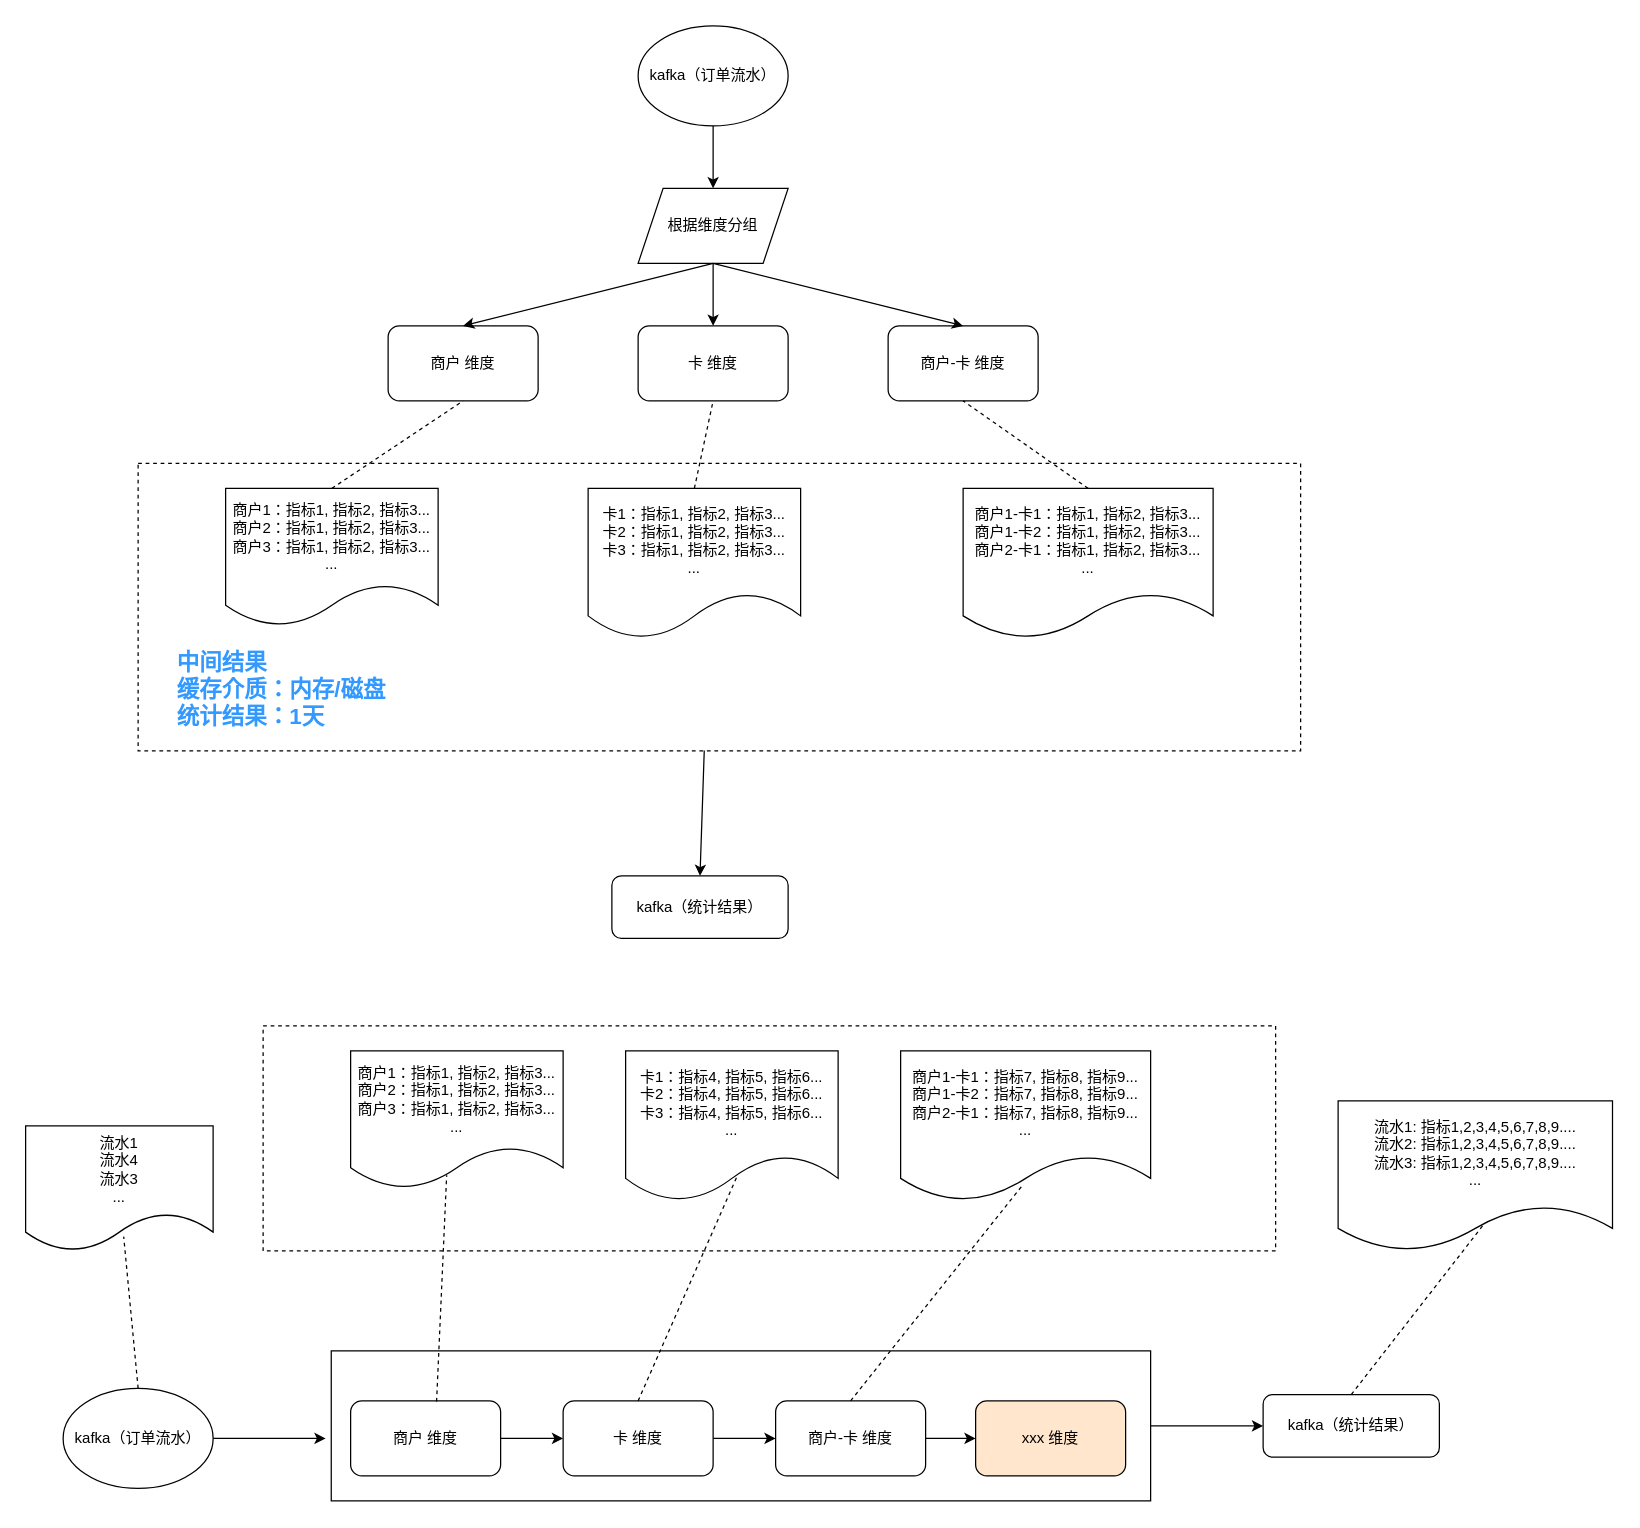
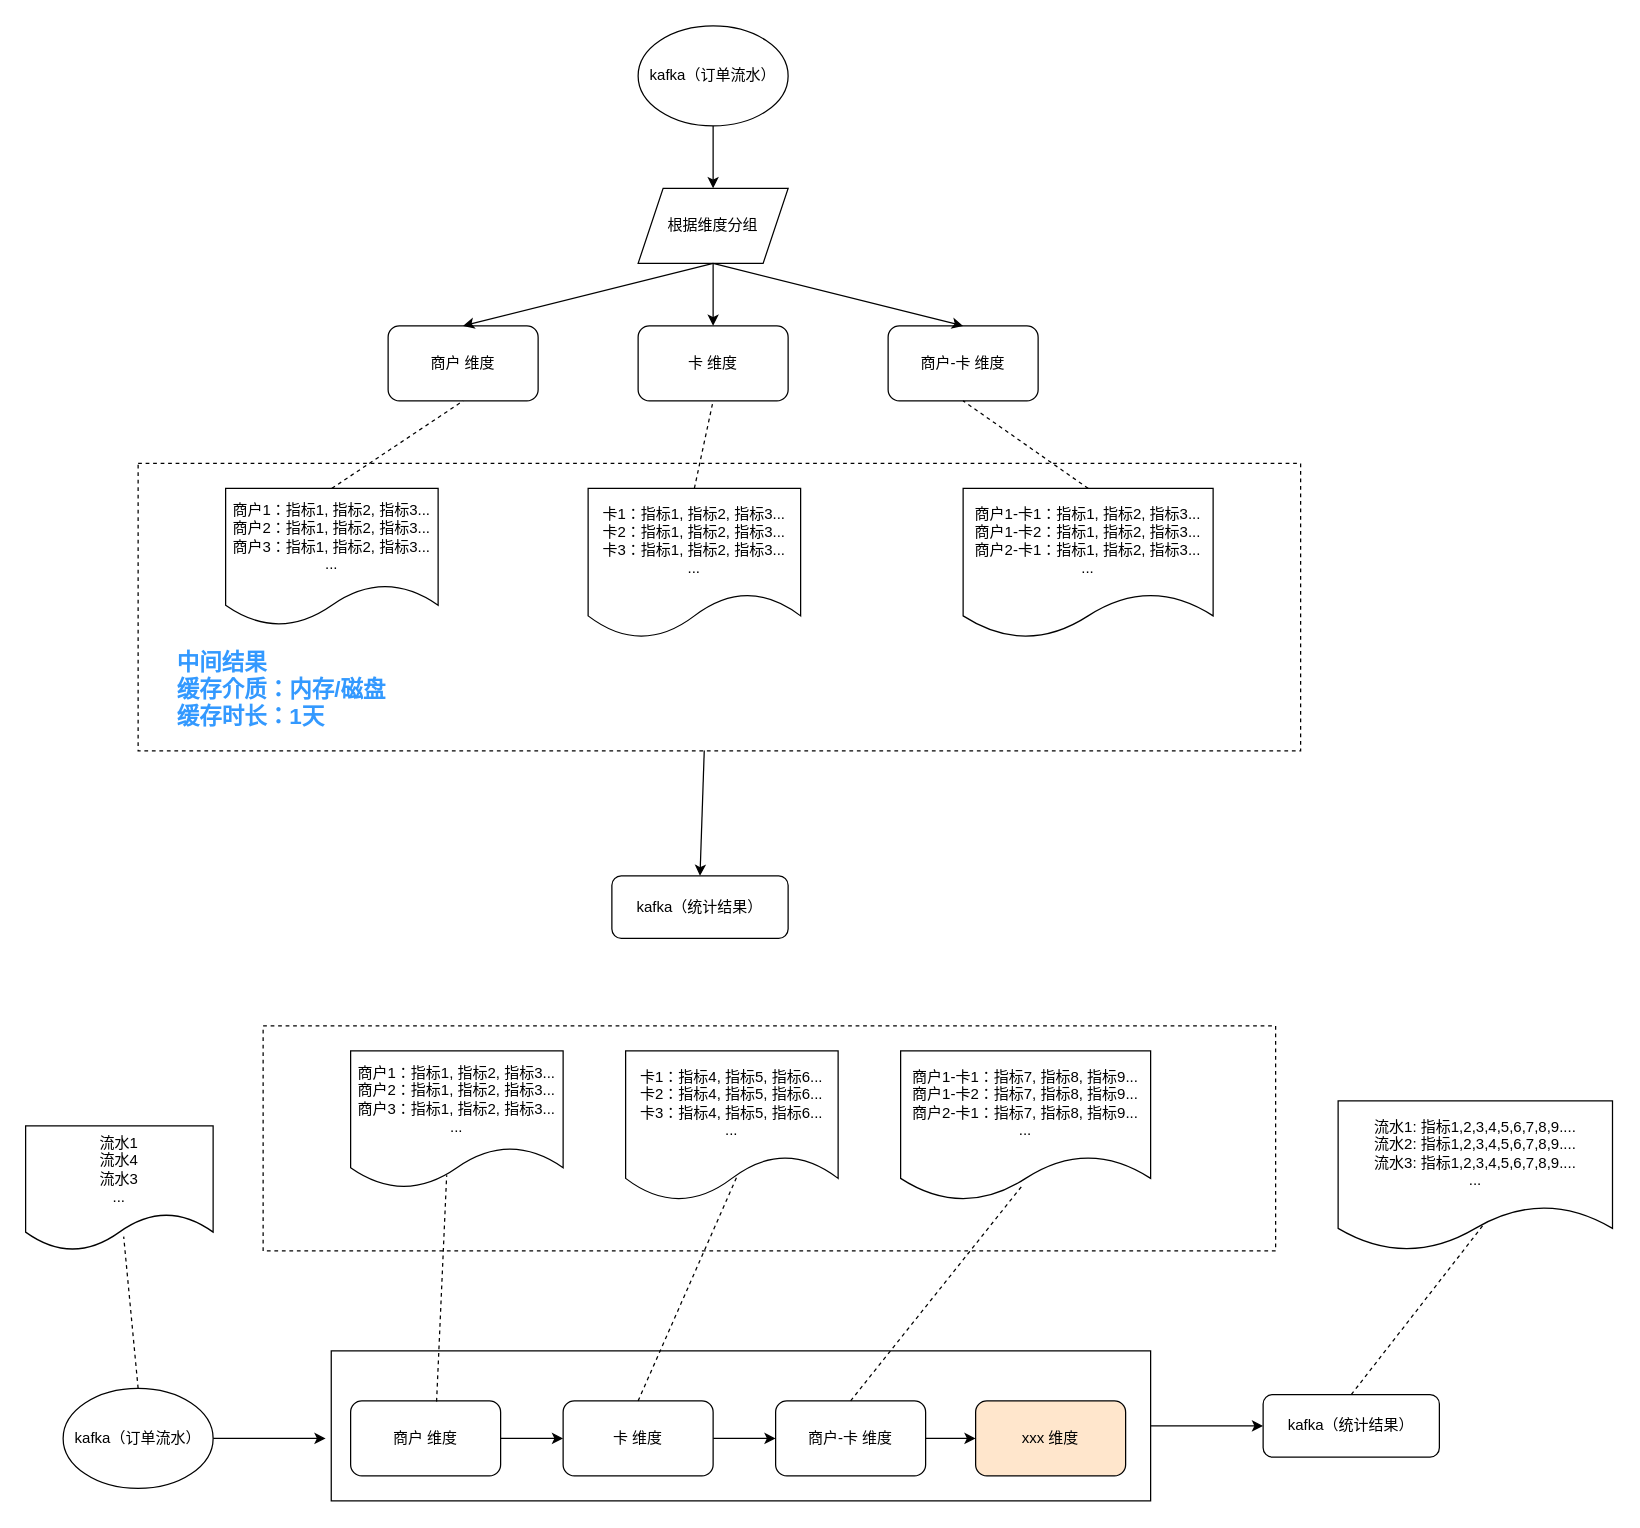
  <mxCell id="0" />
  <mxCell id="1" parent="0" />
  <mxCell id="2" value="kafka（订单流水）" style="ellipse;whiteSpace=wrap;html=1;" parent="1" vertex="1"><mxGeometry x="510" y="20" width="120" height="80" as="geometry" /></mxCell>
  <mxCell id="3" value="" style="rounded=0;whiteSpace=wrap;html=1;dashed=1;align=left;" parent="1" vertex="1"><mxGeometry x="110" y="370" width="930" height="230" as="geometry" /></mxCell>
  <mxCell id="4" value="根据维度分组" style="shape=parallelogram;perimeter=parallelogramPerimeter;whiteSpace=wrap;html=1;fixedSize=1;" parent="1" vertex="1"><mxGeometry x="510" y="150" width="120" height="60" as="geometry" /></mxCell>
  <mxCell id="5" value="商户 维度" style="rounded=1;whiteSpace=wrap;html=1;" parent="1" vertex="1"><mxGeometry x="310" y="260" width="120" height="60" as="geometry" /></mxCell>
  <mxCell id="6" value="卡 维度" style="rounded=1;whiteSpace=wrap;html=1;" parent="1" vertex="1"><mxGeometry x="510" y="260" width="120" height="60" as="geometry" /></mxCell>
  <mxCell id="7" value="商户-卡 维度" style="rounded=1;whiteSpace=wrap;html=1;" parent="1" vertex="1"><mxGeometry x="710" y="260" width="120" height="60" as="geometry" /></mxCell>
  <mxCell id="8" value="" style="endArrow=classic;html=1;rounded=0;exitX=0.5;exitY=1;exitDx=0;exitDy=0;entryX=0.5;entryY=0;entryDx=0;entryDy=0;" parent="1" source="2" target="4" edge="1"><mxGeometry width="50" height="50" relative="1" as="geometry"><mxPoint x="530" y="220" as="sourcePoint" /><mxPoint x="420" y="160" as="targetPoint" /></mxGeometry></mxCell>
  <mxCell id="9" value="" style="endArrow=classic;html=1;rounded=0;exitX=0.5;exitY=1;exitDx=0;exitDy=0;entryX=0.5;entryY=0;entryDx=0;entryDy=0;" parent="1" source="4" target="5" edge="1"><mxGeometry width="50" height="50" relative="1" as="geometry"><mxPoint x="390" y="220" as="sourcePoint" /><mxPoint x="440" y="170" as="targetPoint" /></mxGeometry></mxCell>
  <mxCell id="10" value="" style="endArrow=classic;html=1;rounded=0;exitX=0.5;exitY=1;exitDx=0;exitDy=0;" parent="1" source="4" target="6" edge="1"><mxGeometry width="50" height="50" relative="1" as="geometry"><mxPoint x="370" y="200" as="sourcePoint" /><mxPoint x="420" y="150" as="targetPoint" /></mxGeometry></mxCell>
  <mxCell id="11" value="" style="endArrow=classic;html=1;rounded=0;exitX=0.5;exitY=1;exitDx=0;exitDy=0;entryX=0.5;entryY=0;entryDx=0;entryDy=0;" parent="1" source="4" target="7" edge="1"><mxGeometry width="50" height="50" relative="1" as="geometry"><mxPoint x="340" y="180" as="sourcePoint" /><mxPoint x="390" y="130" as="targetPoint" /></mxGeometry></mxCell>
  <mxCell id="12" value="商户1：指标1, 指标2, 指标3...&lt;br&gt;商户2：指标1, 指标2, 指标3...&lt;br&gt;商户3：指标1, 指标2, 指标3...&lt;br&gt;..." style="shape=document;whiteSpace=wrap;html=1;boundedLbl=1;" parent="1" vertex="1"><mxGeometry x="180" y="390" width="170" height="110" as="geometry" /></mxCell>
  <mxCell id="13" value="卡1：指标1, 指标2, 指标3...&lt;br&gt;卡2：指标1, 指标2, 指标3...&lt;br&gt;卡3：指标1, 指标2, 指标3...&lt;br&gt;..." style="shape=document;whiteSpace=wrap;html=1;boundedLbl=1;" parent="1" vertex="1"><mxGeometry x="470" y="390" width="170" height="120" as="geometry" /></mxCell>
  <mxCell id="14" value="商户1-卡1：指标1, 指标2, 指标3...&lt;br&gt;商户1-卡2：指标1, 指标2, 指标3...&lt;br&gt;商户2-卡1：指标1, 指标2, 指标3...&lt;br&gt;..." style="shape=document;whiteSpace=wrap;html=1;boundedLbl=1;" parent="1" vertex="1"><mxGeometry x="770" y="390" width="200" height="120" as="geometry" /></mxCell>
  <mxCell id="15" value="" style="endArrow=none;dashed=1;html=1;rounded=0;entryX=0.5;entryY=1;entryDx=0;entryDy=0;exitX=0.5;exitY=0;exitDx=0;exitDy=0;" parent="1" source="12" target="5" edge="1"><mxGeometry width="50" height="50" relative="1" as="geometry"><mxPoint x="550" y="410" as="sourcePoint" /><mxPoint x="600" y="360" as="targetPoint" /></mxGeometry></mxCell>
  <mxCell id="16" value="" style="endArrow=none;dashed=1;html=1;rounded=0;entryX=0.5;entryY=1;entryDx=0;entryDy=0;exitX=0.5;exitY=0;exitDx=0;exitDy=0;" parent="1" source="13" target="6" edge="1"><mxGeometry width="50" height="50" relative="1" as="geometry"><mxPoint x="502.5" y="400" as="sourcePoint" /><mxPoint x="607.5" y="330" as="targetPoint" /></mxGeometry></mxCell>
  <mxCell id="17" value="" style="endArrow=none;dashed=1;html=1;rounded=0;entryX=0.5;entryY=1;entryDx=0;entryDy=0;exitX=0.5;exitY=0;exitDx=0;exitDy=0;" parent="1" source="14" target="7" edge="1"><mxGeometry width="50" height="50" relative="1" as="geometry"><mxPoint x="285" y="410" as="sourcePoint" /><mxPoint x="390" y="340" as="targetPoint" /></mxGeometry></mxCell>
- <mxCell id="18" value="&lt;font color=&quot;#3399ff&quot;&gt;&lt;br&gt;&lt;/font&gt;&lt;div style=&quot;text-align: left&quot;&gt;&lt;span style=&quot;font-size: 18px ; font-weight: 700&quot;&gt;&lt;font color=&quot;#3399ff&quot;&gt;中间结果&lt;/font&gt;&lt;/span&gt;&lt;/div&gt;&lt;span style=&quot;font-size: 18px ; font-weight: 700&quot;&gt;&lt;div style=&quot;text-align: left&quot;&gt;&lt;span&gt;&lt;font color=&quot;#3399ff&quot;&gt;缓存介质：内存/磁盘&lt;/font&gt;&lt;/span&gt;&lt;/div&gt;&lt;div style=&quot;text-align: left&quot;&gt;&lt;span&gt;&lt;font color=&quot;#3399ff&quot;&gt;统计结果：1天&lt;/font&gt;&lt;/span&gt;&lt;/div&gt;&lt;br&gt;&lt;/span&gt;" style="rounded=0;whiteSpace=wrap;html=1;dashed=1;strokeColor=#FFFFFF;" parent="1" vertex="1"><mxGeometry x="120" y="520" width="210" height="70" as="geometry" /></mxCell>
+ <mxCell id="18" value="&lt;font color=&quot;#3399ff&quot;&gt;&lt;br&gt;&lt;/font&gt;&lt;div style=&quot;text-align: left&quot;&gt;&lt;span style=&quot;font-size: 18px ; font-weight: 700&quot;&gt;&lt;font color=&quot;#3399ff&quot;&gt;中间结果&lt;/font&gt;&lt;/span&gt;&lt;/div&gt;&lt;span style=&quot;font-size: 18px ; font-weight: 700&quot;&gt;&lt;div style=&quot;text-align: left&quot;&gt;&lt;span&gt;&lt;font color=&quot;#3399ff&quot;&gt;缓存介质：内存/磁盘&lt;/font&gt;&lt;/span&gt;&lt;/div&gt;&lt;div style=&quot;text-align: left&quot;&gt;&lt;span&gt;&lt;font color=&quot;#3399ff&quot;&gt;缓存时长：1天&lt;/font&gt;&lt;/span&gt;&lt;/div&gt;&lt;br&gt;&lt;/span&gt;" style="rounded=0;whiteSpace=wrap;html=1;dashed=1;strokeColor=#FFFFFF;" parent="1" vertex="1"><mxGeometry x="120" y="520" width="210" height="70" as="geometry" /></mxCell>
  <mxCell id="19" value="&lt;font color=&quot;#000000&quot;&gt;kafka（&lt;/font&gt;&lt;span style=&quot;color: rgb(0 , 0 , 0)&quot;&gt;统计结果&lt;/span&gt;&lt;font color=&quot;#000000&quot;&gt;）&lt;/font&gt;" style="rounded=1;whiteSpace=wrap;html=1;fontColor=#3399FF;strokeColor=#000000;" parent="1" vertex="1"><mxGeometry x="489" y="700" width="141" height="50" as="geometry" /></mxCell>
  <mxCell id="20" value="" style="endArrow=classic;html=1;rounded=0;fontColor=#000000;exitX=0.487;exitY=0.999;exitDx=0;exitDy=0;exitPerimeter=0;entryX=0.5;entryY=0;entryDx=0;entryDy=0;" parent="1" source="3" target="19" edge="1"><mxGeometry width="50" height="50" relative="1" as="geometry"><mxPoint x="550" y="530" as="sourcePoint" /><mxPoint x="600" y="480" as="targetPoint" /></mxGeometry></mxCell>
  <mxCell id="21" style="edgeStyle=orthogonalEdgeStyle;rounded=0;orthogonalLoop=1;jettySize=auto;html=1;exitX=1;exitY=0.5;exitDx=0;exitDy=0;" parent="1" source="22" edge="1"><mxGeometry relative="1" as="geometry"><mxPoint x="260" y="1150" as="targetPoint" /></mxGeometry></mxCell>
  <mxCell id="22" value="kafka（订单流水）" style="ellipse;whiteSpace=wrap;html=1;" parent="1" vertex="1"><mxGeometry x="50" y="1110" width="120" height="80" as="geometry" /></mxCell>
  <mxCell id="23" style="edgeStyle=orthogonalEdgeStyle;rounded=0;orthogonalLoop=1;jettySize=auto;html=1;exitX=1;exitY=0.5;exitDx=0;exitDy=0;entryX=0;entryY=0.5;entryDx=0;entryDy=0;" parent="1" source="24" target="39" edge="1"><mxGeometry relative="1" as="geometry" /></mxCell>
  <mxCell id="24" value="" style="rounded=0;whiteSpace=wrap;html=1;" parent="1" vertex="1"><mxGeometry x="264.5" y="1080" width="655.5" height="120" as="geometry" /></mxCell>
  <mxCell id="25" style="edgeStyle=orthogonalEdgeStyle;rounded=0;orthogonalLoop=1;jettySize=auto;html=1;exitX=1;exitY=0.5;exitDx=0;exitDy=0;entryX=0;entryY=0.5;entryDx=0;entryDy=0;" parent="1" source="26" target="28" edge="1"><mxGeometry relative="1" as="geometry" /></mxCell>
  <mxCell id="26" value="商户 维度" style="rounded=1;whiteSpace=wrap;html=1;" parent="1" vertex="1"><mxGeometry x="280" y="1120" width="120" height="60" as="geometry" /></mxCell>
  <mxCell id="27" style="edgeStyle=orthogonalEdgeStyle;rounded=0;orthogonalLoop=1;jettySize=auto;html=1;exitX=1;exitY=0.5;exitDx=0;exitDy=0;entryX=0;entryY=0.5;entryDx=0;entryDy=0;" parent="1" source="28" target="30" edge="1"><mxGeometry relative="1" as="geometry" /></mxCell>
  <mxCell id="28" value="卡 维度" style="rounded=1;whiteSpace=wrap;html=1;" parent="1" vertex="1"><mxGeometry x="450" y="1120" width="120" height="60" as="geometry" /></mxCell>
  <mxCell id="29" style="edgeStyle=orthogonalEdgeStyle;rounded=0;orthogonalLoop=1;jettySize=auto;html=1;exitX=1;exitY=0.5;exitDx=0;exitDy=0;entryX=0;entryY=0.5;entryDx=0;entryDy=0;" parent="1" source="30" target="31" edge="1"><mxGeometry relative="1" as="geometry" /></mxCell>
  <mxCell id="30" value="商户-卡 维度" style="rounded=1;whiteSpace=wrap;html=1;" parent="1" vertex="1"><mxGeometry x="620" y="1120" width="120" height="60" as="geometry" /></mxCell>
  <mxCell id="31" value="xxx 维度" style="rounded=1;whiteSpace=wrap;html=1;fillColor=#ffe6cc;" parent="1" vertex="1"><mxGeometry x="780" y="1120" width="120" height="60" as="geometry" /></mxCell>
  <mxCell id="32" value="" style="rounded=0;whiteSpace=wrap;html=1;dashed=1;align=left;" parent="1" vertex="1"><mxGeometry x="210" y="820" width="810" height="180" as="geometry" /></mxCell>
  <mxCell id="33" value="商户1：指标1, 指标2, 指标3...&lt;br&gt;商户2：指标1, 指标2, 指标3...&lt;br&gt;商户3：指标1, 指标2, 指标3...&lt;br&gt;..." style="shape=document;whiteSpace=wrap;html=1;boundedLbl=1;" parent="1" vertex="1"><mxGeometry x="280" y="840" width="170" height="110" as="geometry" /></mxCell>
  <mxCell id="34" value="卡1：指标4, 指标5, 指标6...&lt;br&gt;卡2：指标4, 指标5, 指标6...&lt;br&gt;卡3：指标4, 指标5, 指标6...&lt;br&gt;..." style="shape=document;whiteSpace=wrap;html=1;boundedLbl=1;" parent="1" vertex="1"><mxGeometry x="500" y="840" width="170" height="120" as="geometry" /></mxCell>
  <mxCell id="35" value="商户1-卡1：指标7, 指标8, 指标9...&lt;br&gt;商户1-卡2：指标7, 指标8, 指标9...&lt;br&gt;商户2-卡1：指标7, 指标8, 指标9...&lt;br&gt;..." style="shape=document;whiteSpace=wrap;html=1;boundedLbl=1;" parent="1" vertex="1"><mxGeometry x="720" y="840" width="200" height="120" as="geometry" /></mxCell>
  <mxCell id="36" value="" style="endArrow=none;dashed=1;html=1;rounded=0;entryX=0.452;entryY=0.904;entryDx=0;entryDy=0;exitX=0.573;exitY=0.01;exitDx=0;exitDy=0;exitPerimeter=0;entryPerimeter=0;" parent="1" source="26" target="33" edge="1"><mxGeometry width="50" height="50" relative="1" as="geometry"><mxPoint x="345" y="710" as="sourcePoint" /><mxPoint x="450" y="640" as="targetPoint" /></mxGeometry></mxCell>
  <mxCell id="37" value="" style="endArrow=none;dashed=1;html=1;rounded=0;entryX=0.527;entryY=0.828;entryDx=0;entryDy=0;exitX=0.5;exitY=0;exitDx=0;exitDy=0;entryPerimeter=0;" parent="1" source="28" target="34" edge="1"><mxGeometry width="50" height="50" relative="1" as="geometry"><mxPoint x="538.21" y="1110" as="sourcePoint" /><mxPoint x="646.29" y="898.84" as="targetPoint" /></mxGeometry></mxCell>
  <mxCell id="38" value="" style="endArrow=none;dashed=1;html=1;rounded=0;entryX=0.488;entryY=0.895;entryDx=0;entryDy=0;exitX=0.5;exitY=0;exitDx=0;exitDy=0;entryPerimeter=0;" parent="1" source="30" target="35" edge="1"><mxGeometry width="50" height="50" relative="1" as="geometry"><mxPoint x="520" y="1130" as="sourcePoint" /><mxPoint x="699.59" y="919.36" as="targetPoint" /></mxGeometry></mxCell>
  <mxCell id="39" value="&lt;font color=&quot;#000000&quot;&gt;kafka（&lt;/font&gt;&lt;span style=&quot;color: rgb(0 , 0 , 0)&quot;&gt;统计结果&lt;/span&gt;&lt;font color=&quot;#000000&quot;&gt;）&lt;/font&gt;" style="rounded=1;whiteSpace=wrap;html=1;fontColor=#3399FF;strokeColor=#000000;" parent="1" vertex="1"><mxGeometry x="1010" y="1115" width="141" height="50" as="geometry" /></mxCell>
  <mxCell id="40" value="流水1: 指标1,2,3,4,5,6,7,8,9....&lt;br&gt;流水2: 指标1,2,3,4,5,6,7,8,9....&lt;br&gt;流水3: 指标1,2,3,4,5,6,7,8,9....&lt;br&gt;..." style="shape=document;whiteSpace=wrap;html=1;boundedLbl=1;" vertex="1" parent="1"><mxGeometry x="1070" y="880" width="219.5" height="120" as="geometry" /></mxCell>
  <mxCell id="41" value="" style="endArrow=none;dashed=1;html=1;rounded=0;entryX=0.53;entryY=0.825;entryDx=0;entryDy=0;exitX=0.5;exitY=0;exitDx=0;exitDy=0;entryPerimeter=0;" edge="1" parent="1" source="39" target="40"><mxGeometry width="50" height="50" relative="1" as="geometry"><mxPoint x="690" y="1130" as="sourcePoint" /><mxPoint x="827.6" y="957.4" as="targetPoint" /></mxGeometry></mxCell>
  <mxCell id="42" value="流水1&lt;br&gt;流水4&lt;br&gt;流水3&lt;br&gt;..." style="shape=document;whiteSpace=wrap;html=1;boundedLbl=1;" vertex="1" parent="1"><mxGeometry x="20" y="900" width="150" height="100" as="geometry" /></mxCell>
  <mxCell id="43" value="" style="endArrow=none;dashed=1;html=1;rounded=0;entryX=0.523;entryY=0.886;entryDx=0;entryDy=0;exitX=0.5;exitY=0;exitDx=0;exitDy=0;entryPerimeter=0;" edge="1" parent="1" source="22" target="42"><mxGeometry width="50" height="50" relative="1" as="geometry"><mxPoint x="358.76" y="1130.6" as="sourcePoint" /><mxPoint x="366.84" y="949.44" as="targetPoint" /></mxGeometry></mxCell>
